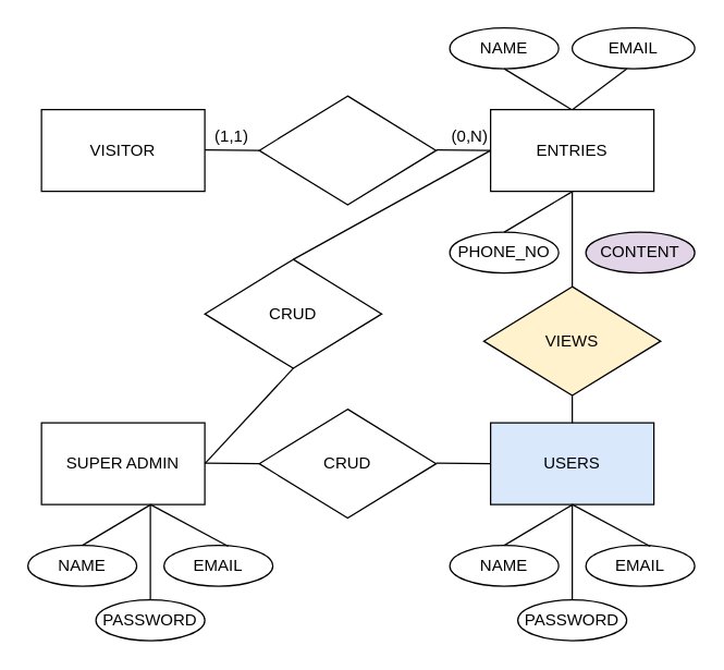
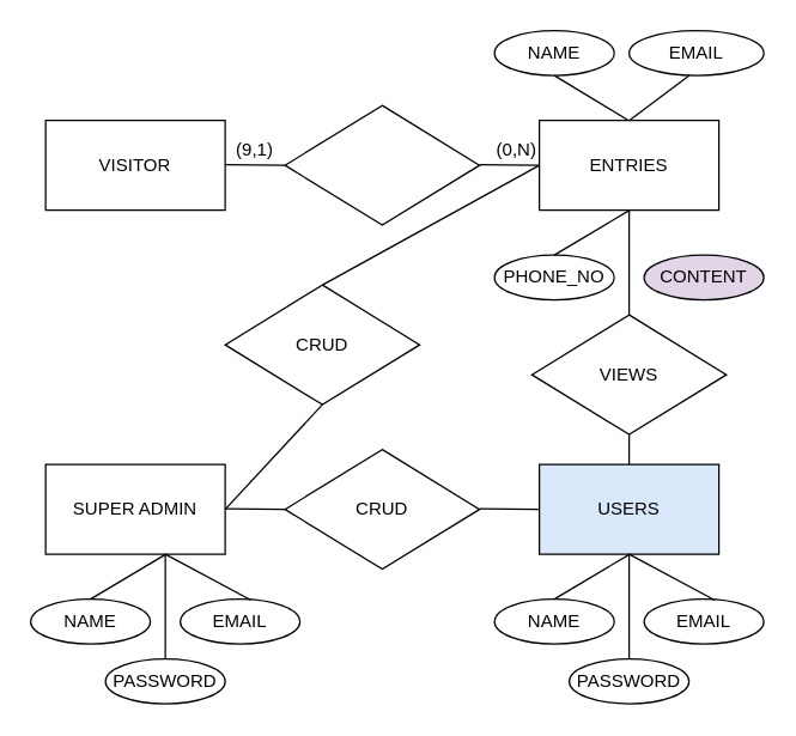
  <mxCell id="0" />
  <mxCell id="1" parent="0" />
  <mxCell id="2" value="VISITOR" style="rounded=0;whiteSpace=wrap;html=1;" vertex="1" parent="1"><mxGeometry x="30" y="80" width="120" height="60" as="geometry" /></mxCell>
  <mxCell id="3" value="" style="rhombus;whiteSpace=wrap;html=1;" vertex="1" parent="1"><mxGeometry x="190" y="70" width="130" height="80" as="geometry" /></mxCell>
  <mxCell id="4" value="ENTRIES" style="rounded=0;whiteSpace=wrap;html=1;" vertex="1" parent="1"><mxGeometry x="360" y="80" width="120" height="60" as="geometry" /></mxCell>
  <mxCell id="5" value="" style="endArrow=none;html=1;entryX=0;entryY=0.5;entryDx=0;entryDy=0;" edge="1" parent="1" target="3"><mxGeometry width="50" height="50" relative="1" as="geometry"><mxPoint x="150" y="109.66" as="sourcePoint" /><mxPoint x="220" y="109.66" as="targetPoint" /></mxGeometry></mxCell>
  <mxCell id="6" value="" style="endArrow=none;html=1;entryX=0;entryY=0.5;entryDx=0;entryDy=0;" edge="1" parent="1"><mxGeometry width="50" height="50" relative="1" as="geometry"><mxPoint x="320" y="109.66" as="sourcePoint" /><mxPoint x="360" y="110" as="targetPoint" /></mxGeometry></mxCell>
  <mxCell id="7" value="NAME" style="ellipse;whiteSpace=wrap;html=1;" vertex="1" parent="1"><mxGeometry x="330" y="20" width="80" height="30" as="geometry" /></mxCell>
  <mxCell id="8" value="EMAIL" style="ellipse;whiteSpace=wrap;html=1;" vertex="1" parent="1"><mxGeometry x="420" y="20" width="90" height="30" as="geometry" /></mxCell>
  <mxCell id="9" value="PHONE_NO" style="ellipse;whiteSpace=wrap;html=1;" vertex="1" parent="1"><mxGeometry x="330" y="170" width="80" height="30" as="geometry" /></mxCell>
  <mxCell id="10" value="" style="endArrow=none;html=1;" edge="1" parent="1"><mxGeometry width="50" height="50" relative="1" as="geometry"><mxPoint x="420" y="80" as="sourcePoint" /><mxPoint x="460" y="50" as="targetPoint" /></mxGeometry></mxCell>
  <mxCell id="11" value="" style="endArrow=none;html=1;exitX=0.578;exitY=-0.001;exitDx=0;exitDy=0;exitPerimeter=0;" edge="1" parent="1"><mxGeometry width="50" height="50" relative="1" as="geometry"><mxPoint x="419.36" y="79.94" as="sourcePoint" /><mxPoint x="370" y="50" as="targetPoint" /></mxGeometry></mxCell>
  <mxCell id="12" value="" style="endArrow=none;html=1;entryX=0.503;entryY=1.08;entryDx=0;entryDy=0;entryPerimeter=0;exitX=0.5;exitY=0;exitDx=0;exitDy=0;" edge="1" parent="1" source="9"><mxGeometry width="50" height="50" relative="1" as="geometry"><mxPoint x="380" y="165" as="sourcePoint" /><mxPoint x="420.36" y="140" as="targetPoint" /></mxGeometry></mxCell>
  <mxCell id="13" value="CONTENT" style="ellipse;whiteSpace=wrap;html=1;fillColor=#e1d5e7;" vertex="1" parent="1"><mxGeometry x="430" y="170" width="80" height="30" as="geometry" /></mxCell>
  <mxCell id="14" value="SUPER ADMIN" style="rounded=0;whiteSpace=wrap;html=1;" vertex="1" parent="1"><mxGeometry x="30" y="310" width="120" height="60" as="geometry" /></mxCell>
  <mxCell id="15" value="" style="rhombus;whiteSpace=wrap;html=1;" vertex="1" parent="1"><mxGeometry x="190" y="300" width="130" height="80" as="geometry" /></mxCell>
  <mxCell id="16" value="USERS" style="rounded=0;whiteSpace=wrap;html=1;fillColor=#dae8fc;" vertex="1" parent="1"><mxGeometry x="360" y="310" width="120" height="60" as="geometry" /></mxCell>
  <mxCell id="17" value="" style="endArrow=none;html=1;entryX=0;entryY=0.5;entryDx=0;entryDy=0;" edge="1" parent="1" target="15"><mxGeometry width="50" height="50" relative="1" as="geometry"><mxPoint x="150" y="339.66" as="sourcePoint" /><mxPoint x="220" y="339.66" as="targetPoint" /></mxGeometry></mxCell>
  <mxCell id="18" value="" style="endArrow=none;html=1;entryX=0;entryY=0.5;entryDx=0;entryDy=0;" edge="1" parent="1"><mxGeometry width="50" height="50" relative="1" as="geometry"><mxPoint x="320" y="339.66" as="sourcePoint" /><mxPoint x="360" y="340" as="targetPoint" /></mxGeometry></mxCell>
  <mxCell id="19" value="CRUD" style="text;html=1;strokeColor=none;fillColor=none;align=center;verticalAlign=middle;whiteSpace=wrap;rounded=0;" vertex="1" parent="1"><mxGeometry x="235" y="330" width="40" height="20" as="geometry" /></mxCell>
  <mxCell id="20" value="NAME" style="ellipse;whiteSpace=wrap;html=1;" vertex="1" parent="1"><mxGeometry x="330" y="400" width="80" height="30" as="geometry" /></mxCell>
  <mxCell id="21" value="" style="endArrow=none;html=1;entryX=0.503;entryY=1.08;entryDx=0;entryDy=0;entryPerimeter=0;exitX=0.5;exitY=0;exitDx=0;exitDy=0;" edge="1" parent="1" source="20"><mxGeometry width="50" height="50" relative="1" as="geometry"><mxPoint x="380" y="395" as="sourcePoint" /><mxPoint x="420.36" y="370" as="targetPoint" /></mxGeometry></mxCell>
  <mxCell id="22" value="EMAIL" style="ellipse;whiteSpace=wrap;html=1;" vertex="1" parent="1"><mxGeometry x="430" y="400" width="80" height="30" as="geometry" /></mxCell>
  <mxCell id="23" value="" style="endArrow=none;html=1;entryX=0.5;entryY=1;entryDx=0;entryDy=0;exitX=0.591;exitY=0.022;exitDx=0;exitDy=0;exitPerimeter=0;" edge="1" parent="1" source="22" target="16"><mxGeometry width="50" height="50" relative="1" as="geometry"><mxPoint x="475" y="397" as="sourcePoint" /><mxPoint x="430.36" y="380" as="targetPoint" /><Array as="points" /></mxGeometry></mxCell>
  <mxCell id="24" value="PASSWORD" style="ellipse;whiteSpace=wrap;html=1;" vertex="1" parent="1"><mxGeometry x="380" y="440" width="80" height="30" as="geometry" /></mxCell>
  <mxCell id="25" value="" style="endArrow=none;html=1;" edge="1" parent="1"><mxGeometry width="50" height="50" relative="1" as="geometry"><mxPoint x="420" y="440" as="sourcePoint" /><mxPoint x="420" y="370" as="targetPoint" /></mxGeometry></mxCell>
- <mxCell id="26" value="VIEWS" style="rhombus;whiteSpace=wrap;html=1;fillColor=#fff2cc;" vertex="1" parent="1"><mxGeometry x="355" y="210" width="130" height="80" as="geometry" /></mxCell>
+ <mxCell id="26" value="VIEWS" style="rhombus;whiteSpace=wrap;html=1;" vertex="1" parent="1"><mxGeometry x="355" y="210" width="130" height="80" as="geometry" /></mxCell>
  <mxCell id="27" value="" style="endArrow=none;html=1;" edge="1" parent="1"><mxGeometry width="50" height="50" relative="1" as="geometry"><mxPoint x="420" y="210" as="sourcePoint" /><mxPoint x="420" y="140" as="targetPoint" /></mxGeometry></mxCell>
  <mxCell id="28" value="" style="endArrow=none;html=1;" edge="1" parent="1"><mxGeometry width="50" height="50" relative="1" as="geometry"><mxPoint x="420" y="310" as="sourcePoint" /><mxPoint x="420" y="290" as="targetPoint" /></mxGeometry></mxCell>
  <mxCell id="29" value="NAME" style="ellipse;whiteSpace=wrap;html=1;" vertex="1" parent="1"><mxGeometry x="20" y="400" width="80" height="30" as="geometry" /></mxCell>
  <mxCell id="30" value="" style="endArrow=none;html=1;entryX=0.503;entryY=1.08;entryDx=0;entryDy=0;entryPerimeter=0;exitX=0.5;exitY=0;exitDx=0;exitDy=0;" edge="1" parent="1" source="29"><mxGeometry width="50" height="50" relative="1" as="geometry"><mxPoint x="70" y="395" as="sourcePoint" /><mxPoint x="110.36" y="370" as="targetPoint" /></mxGeometry></mxCell>
  <mxCell id="31" value="EMAIL" style="ellipse;whiteSpace=wrap;html=1;" vertex="1" parent="1"><mxGeometry x="120" y="400" width="80" height="30" as="geometry" /></mxCell>
  <mxCell id="32" value="" style="endArrow=none;html=1;entryX=0.5;entryY=1;entryDx=0;entryDy=0;exitX=0.591;exitY=0.022;exitDx=0;exitDy=0;exitPerimeter=0;" edge="1" parent="1" source="31"><mxGeometry width="50" height="50" relative="1" as="geometry"><mxPoint x="165" y="397" as="sourcePoint" /><mxPoint x="110" y="370" as="targetPoint" /><Array as="points" /></mxGeometry></mxCell>
  <mxCell id="33" value="PASSWORD" style="ellipse;whiteSpace=wrap;html=1;" vertex="1" parent="1"><mxGeometry x="70" y="440" width="80" height="30" as="geometry" /></mxCell>
  <mxCell id="34" value="" style="endArrow=none;html=1;" edge="1" parent="1"><mxGeometry width="50" height="50" relative="1" as="geometry"><mxPoint x="110" y="440" as="sourcePoint" /><mxPoint x="110" y="370" as="targetPoint" /></mxGeometry></mxCell>
  <mxCell id="35" value="" style="rhombus;whiteSpace=wrap;html=1;" vertex="1" parent="1"><mxGeometry x="150" y="190" width="130" height="80" as="geometry" /></mxCell>
  <mxCell id="36" value="" style="endArrow=none;html=1;entryX=0.5;entryY=1;entryDx=0;entryDy=0;exitX=1;exitY=0.5;exitDx=0;exitDy=0;" edge="1" parent="1" target="35" source="14"><mxGeometry width="50" height="50" relative="1" as="geometry"><mxPoint x="160" y="349.66" as="sourcePoint" /><mxPoint x="230" y="349.66" as="targetPoint" /></mxGeometry></mxCell>
  <mxCell id="37" value="" style="endArrow=none;html=1;entryX=0;entryY=0.5;entryDx=0;entryDy=0;exitX=0.5;exitY=0;exitDx=0;exitDy=0;" edge="1" parent="1" source="35" target="4"><mxGeometry width="50" height="50" relative="1" as="geometry"><mxPoint x="280" y="229.66" as="sourcePoint" /><mxPoint x="320" y="230" as="targetPoint" /></mxGeometry></mxCell>
  <mxCell id="38" value="CRUD" style="text;html=1;strokeColor=none;fillColor=none;align=center;verticalAlign=middle;whiteSpace=wrap;rounded=0;" vertex="1" parent="1"><mxGeometry x="195" y="220" width="40" height="20" as="geometry" /></mxCell>
- <mxCell id="39" value="(1,1)" style="text;html=1;strokeColor=none;fillColor=none;align=center;verticalAlign=middle;whiteSpace=wrap;rounded=0;" vertex="1" parent="1"><mxGeometry x="150" y="90" width="40" height="20" as="geometry" /></mxCell>
+ <mxCell id="39" value="(9,1)" style="text;html=1;strokeColor=none;fillColor=none;align=center;verticalAlign=middle;whiteSpace=wrap;rounded=0;" vertex="1" parent="1"><mxGeometry x="150" y="90" width="40" height="20" as="geometry" /></mxCell>
  <mxCell id="40" value="(0,N)" style="text;html=1;strokeColor=none;fillColor=none;align=center;verticalAlign=middle;whiteSpace=wrap;rounded=0;" vertex="1" parent="1"><mxGeometry x="325" y="90" width="40" height="20" as="geometry" /></mxCell>
